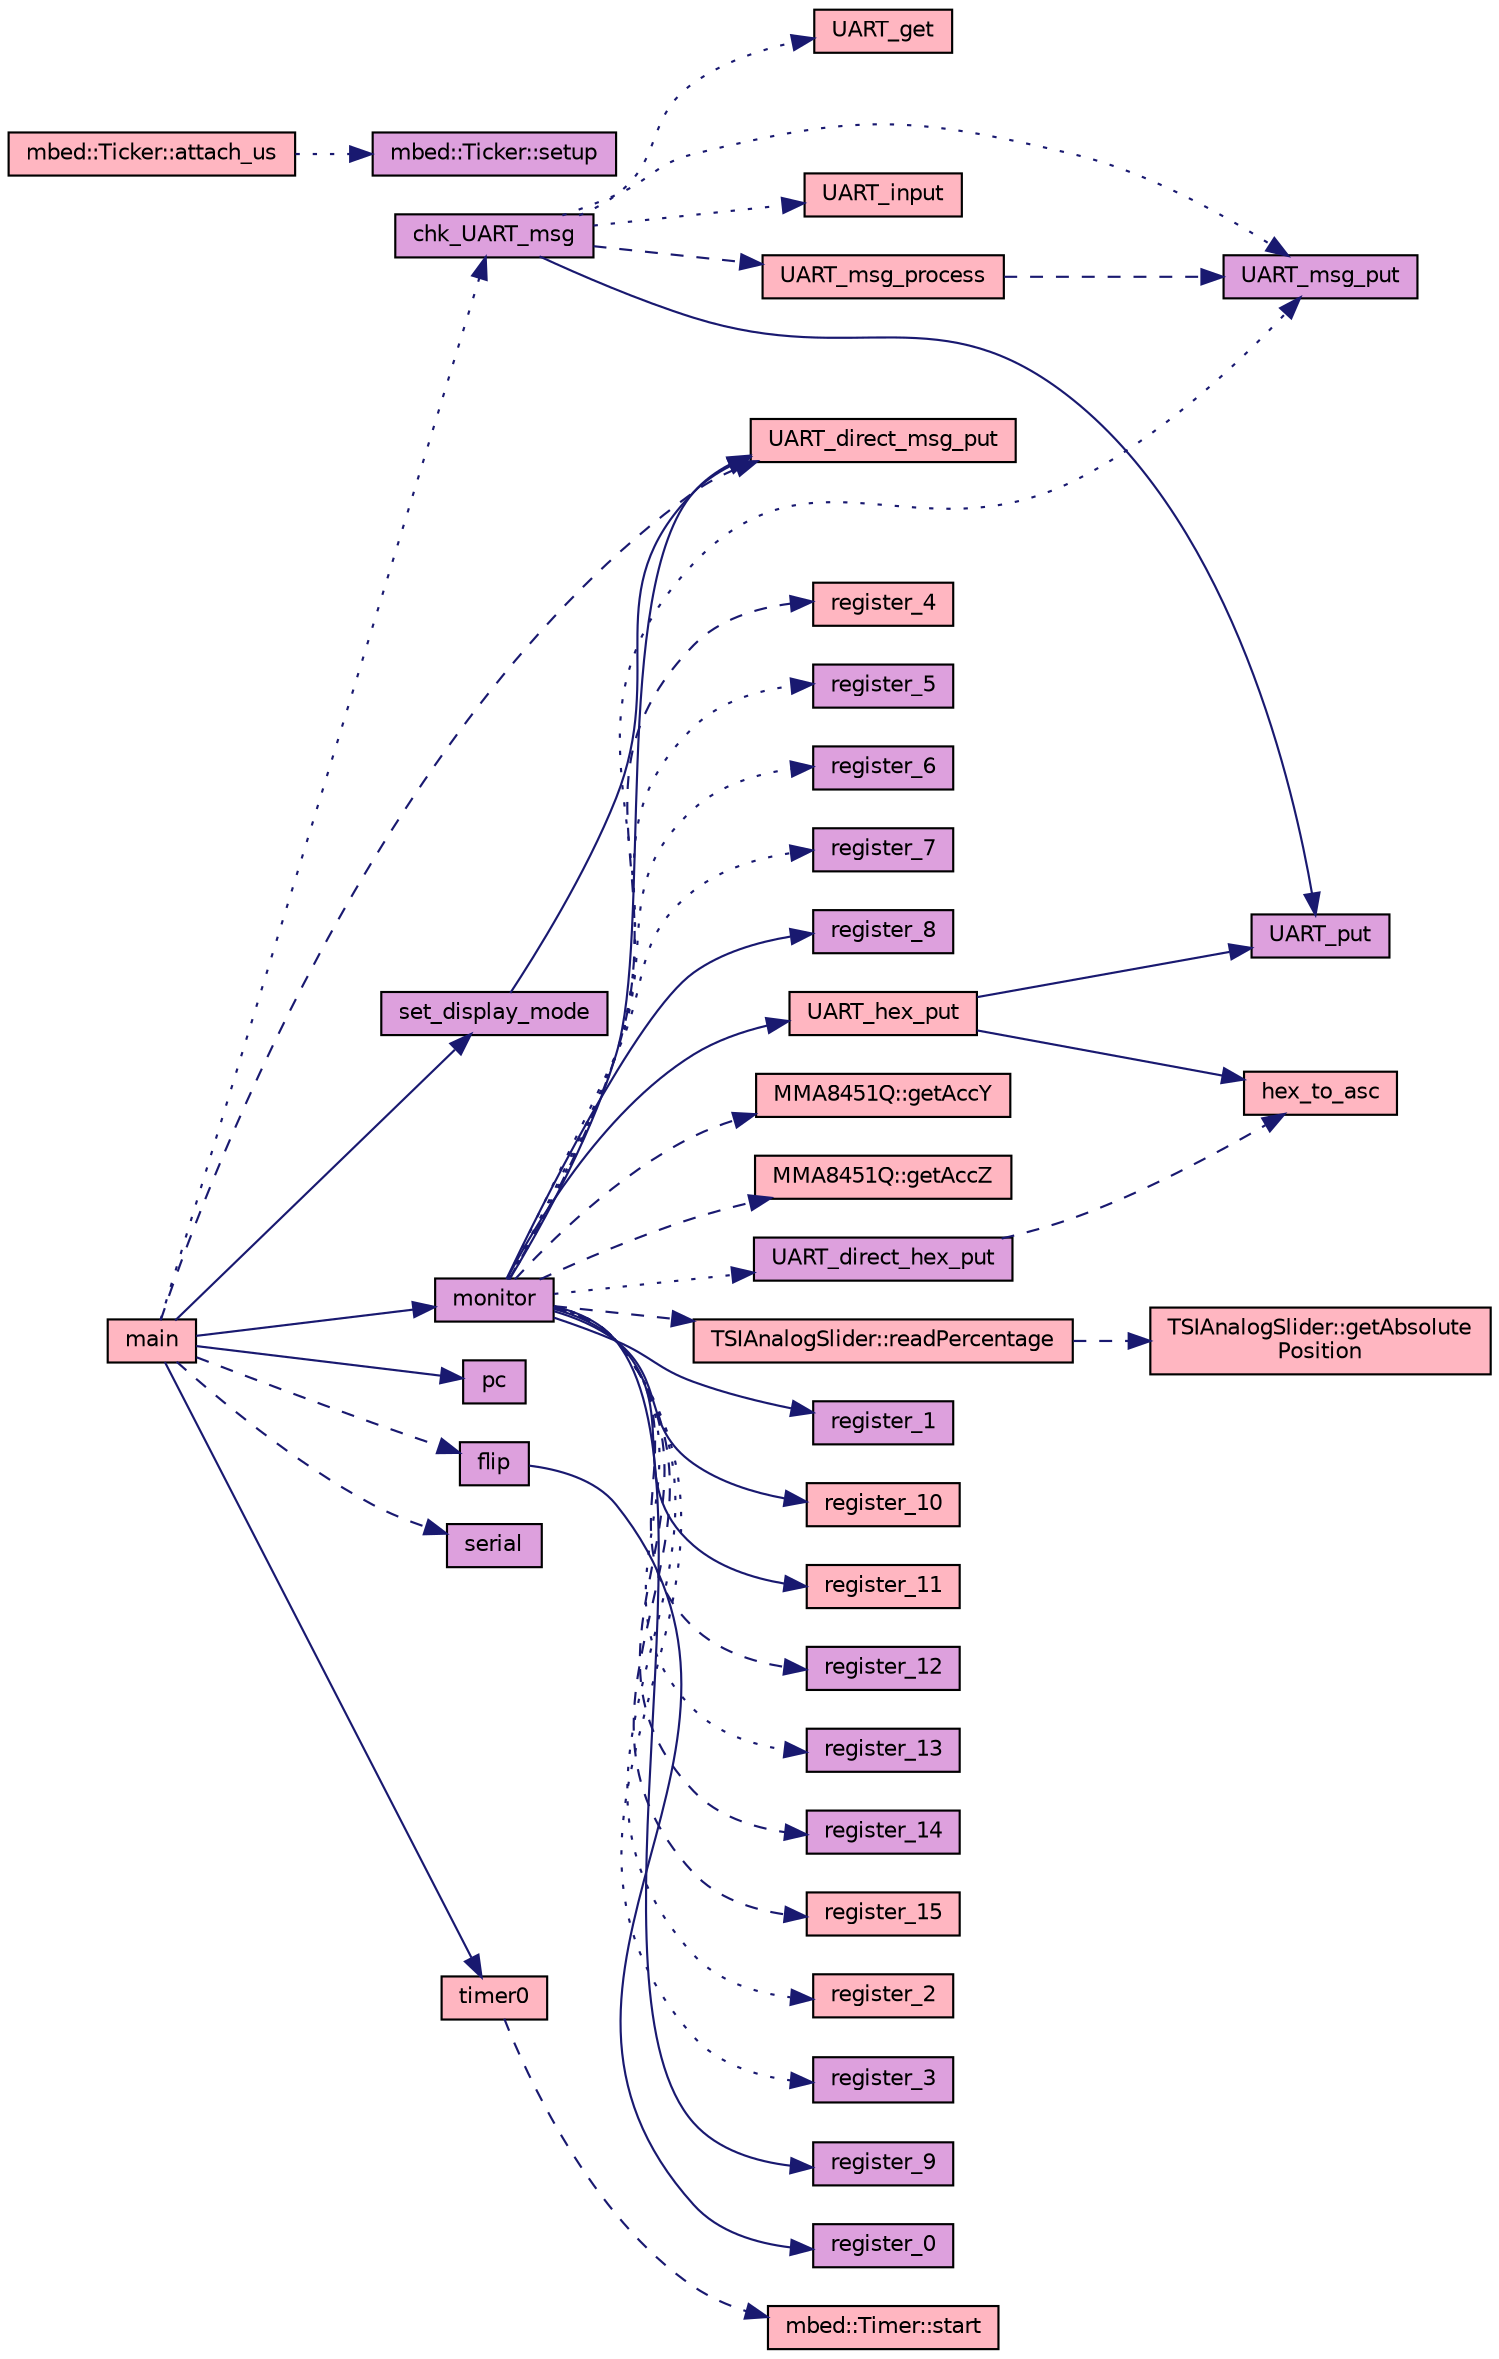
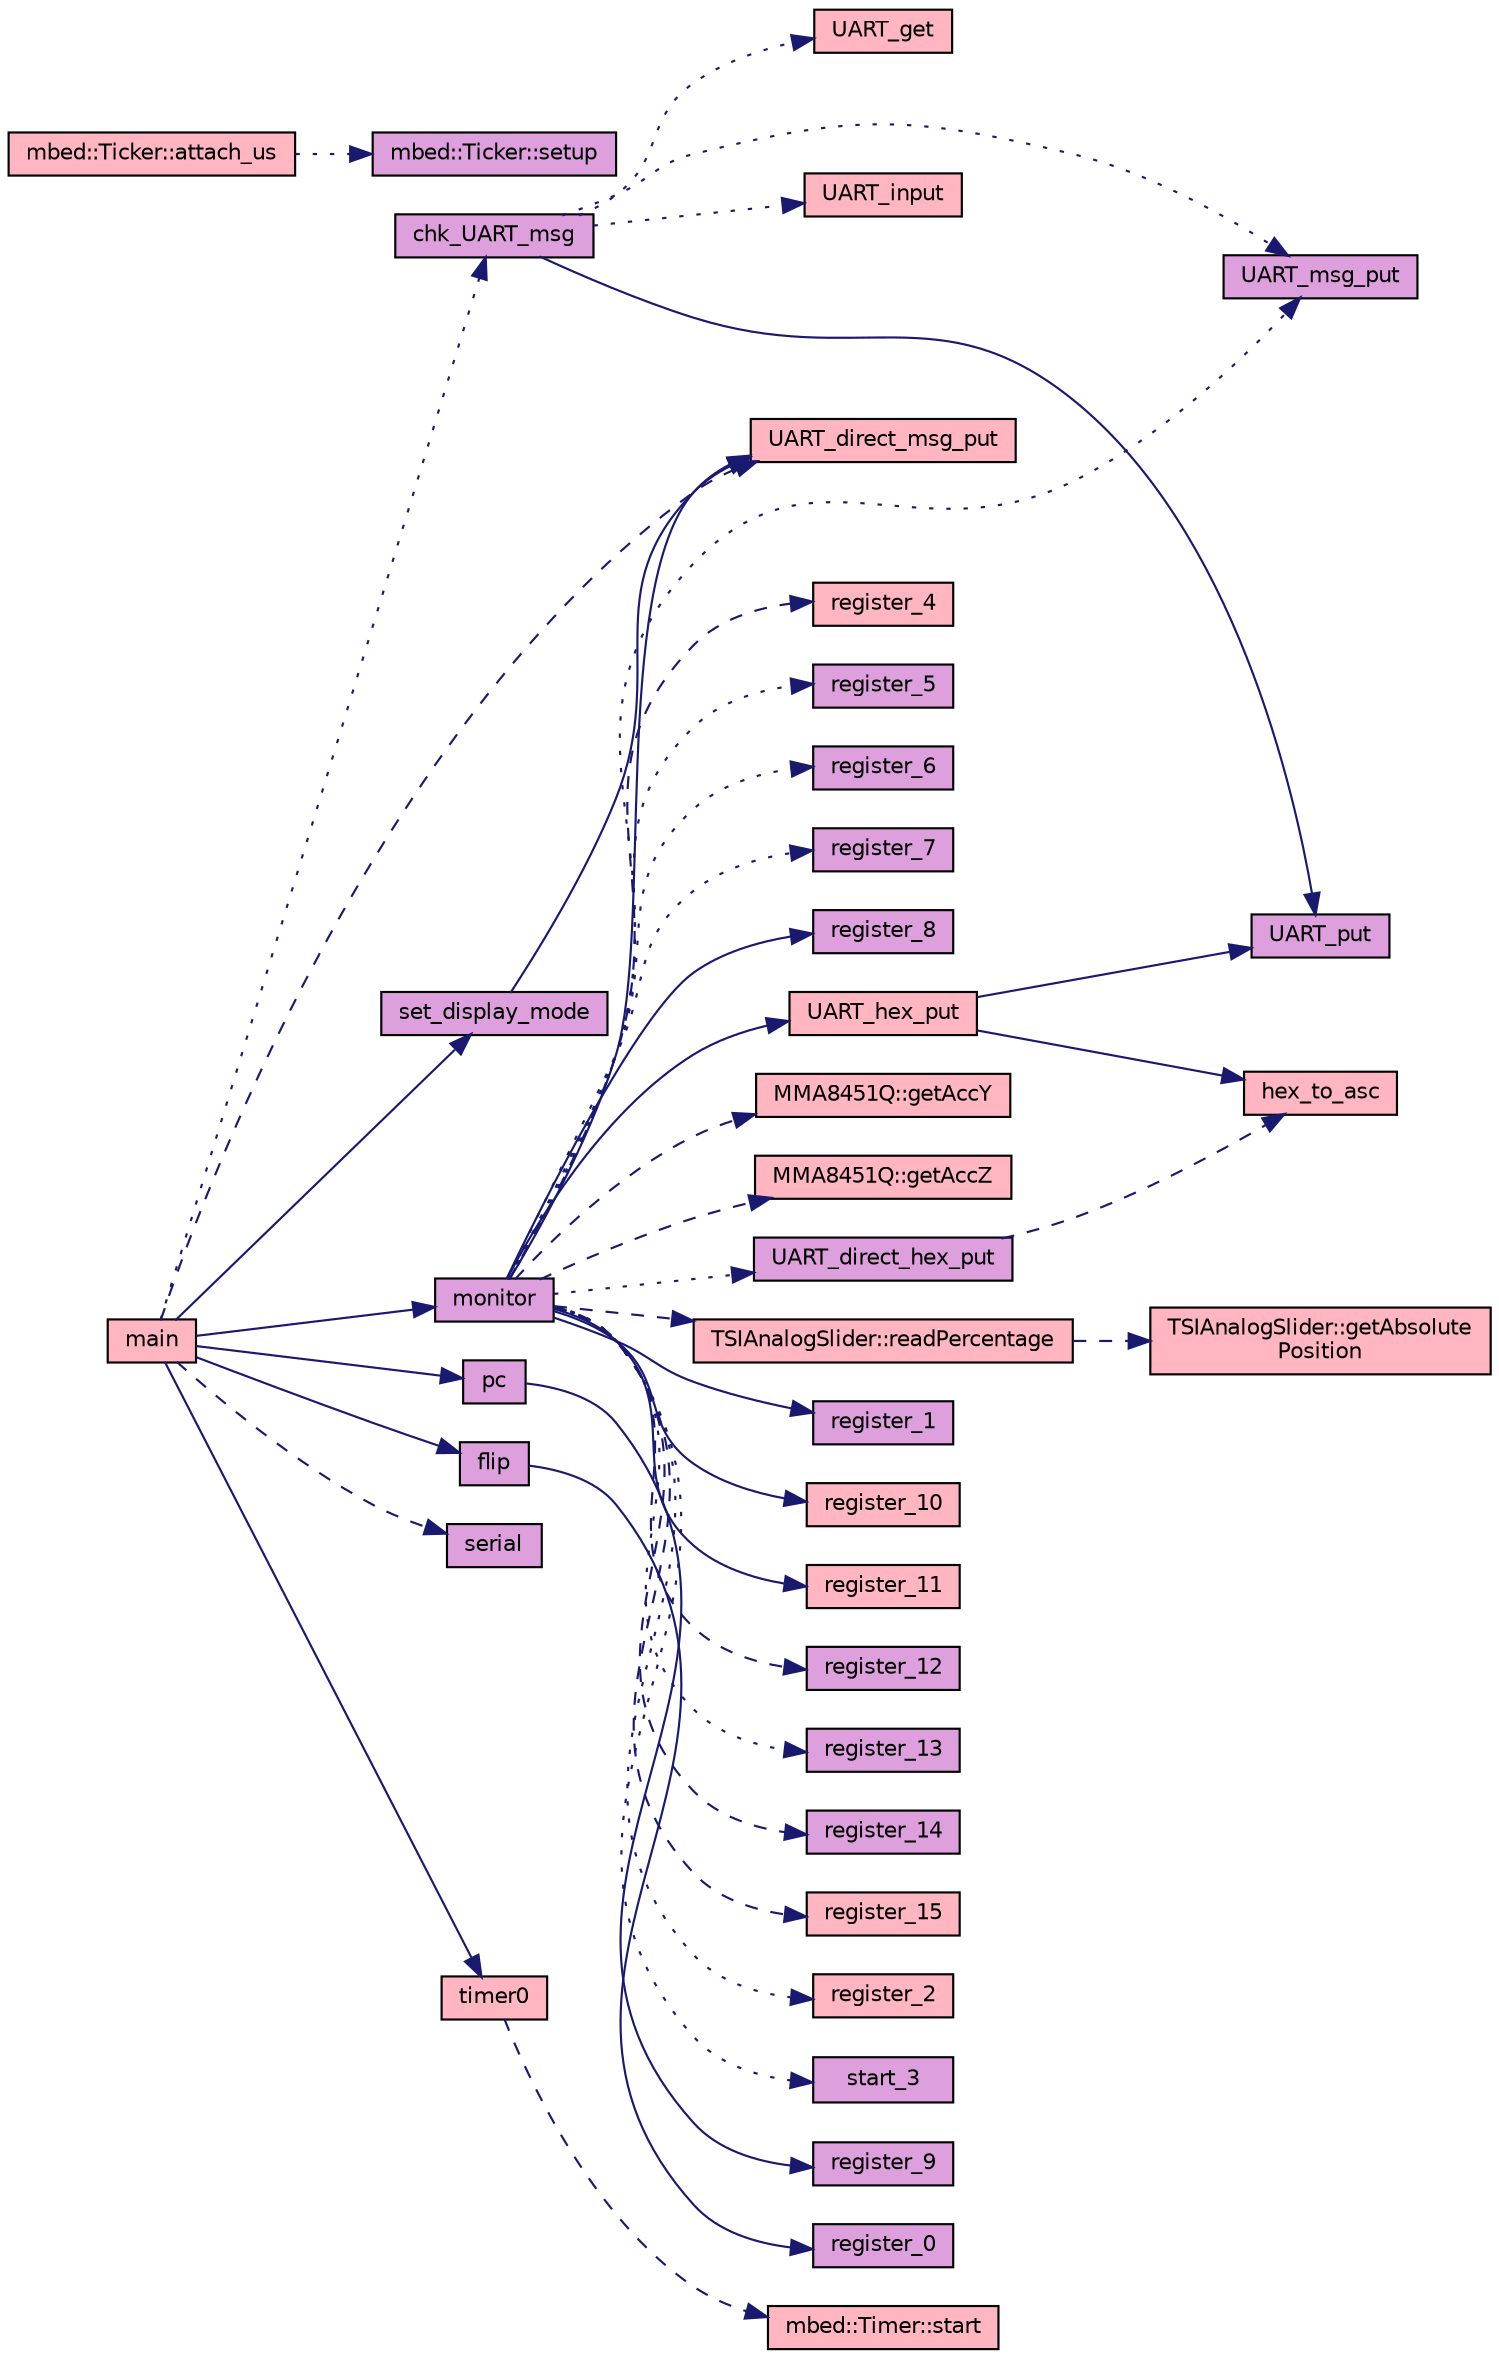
  digraph {
    rankdir=LR
    node [color=black fillcolor=plum fontname=Helvetica fontsize=10 shape=record style=filled]
    edge [color=midnightblue fontname=Helvetica fontsize=10 labelfontname=Helvetica labelfontsize=10 style=solid]
    n1 [fillcolor=lightpink fontcolor=black height=0.2 label=main width=0.4]
    n2 [height=0.2 label=chk_UART_msg width=0.4]
    n3 [height=0.2 label=flip width=0.4]
    n4 [height=0.2 label=monitor width=0.4]
    n5 [fillcolor=lightpink height=0.2 label=UART_direct_msg_put width=0.4]
    n6 [height=0.2 label=pc width=0.4]
    n7 [height=0.2 label=serial width=0.4]
    n8 [height=0.2 label=set_display_mode width=0.4]
    n9 [fillcolor=lightpink height=0.2 label=timer0 width=0.4]
    n10 [fillcolor=lightpink height=0.2 label=UART_get width=0.4]
    n11 [fillcolor=lightpink height=0.2 label=UART_input width=0.4]
-   n12 [fillcolor=lightpink height=0.2 label=UART_msg_process width=0.4]
    n13 [height=0.2 label=UART_msg_put width=0.4]
    n14 [height=0.2 label=UART_put width=0.4]
    n15 [height=0.2 label=register_0 width=0.4]
    n16 [fillcolor=lightpink height=0.2 label="MMA8451Q::getAccY" width=0.4]
    n17 [fillcolor=lightpink height=0.2 label="MMA8451Q::getAccZ" width=0.4]
    n18 [fillcolor=lightpink height=0.2 label="TSIAnalogSlider::readPercentage" width=0.4]
    n19 [height=0.2 label=register_1 width=0.4]
    n20 [fillcolor=lightpink height=0.2 label=register_10 width=0.4]
    n21 [fillcolor=lightpink height=0.2 label=register_11 width=0.4]
    n22 [height=0.2 label=register_12 width=0.4]
    n23 [height=0.2 label=register_13 width=0.4]
    n24 [height=0.2 label=register_14 width=0.4]
    n25 [fillcolor=lightpink height=0.2 label=register_15 width=0.4]
    n26 [fillcolor=lightpink height=0.2 label=register_2 width=0.4]
-   n27 [height=0.2 label=register_3 width=0.4]
+   n27 [height=0.2 label=start_3 width=0.4]
    n28 [fillcolor=lightpink height=0.2 label=register_4 width=0.4]
    n29 [height=0.2 label=register_5 width=0.4]
    n30 [height=0.2 label=register_6 width=0.4]
    n31 [height=0.2 label=register_7 width=0.4]
    n32 [height=0.2 label=register_8 width=0.4]
    n33 [height=0.2 label=register_9 width=0.4]
    n34 [height=0.2 label=UART_direct_hex_put width=0.4]
    n35 [fillcolor=lightpink height=0.2 label=UART_hex_put width=0.4]
    n36 [fillcolor=lightpink height=0.2 label="mbed::Timer::start" width=0.4]
    n37 [fillcolor=lightpink height=0.2 label="mbed::Ticker::attach_us" width=0.4]
    n38 [height=0.2 label="mbed::Ticker::setup" width=0.4]
    n39 [fillcolor=lightpink height=0.2 label="TSIAnalogSlider::getAbsolute\lPosition" width=0.4]
    n40 [fillcolor=lightpink height=0.2 label=hex_to_asc width=0.4]
    n1 -> n2 [style=dotted]
-   n1 -> n3 [style=dashed]
+   n1 -> n3
    n1 -> n4
    n1 -> n5 [style=dashed]
    n1 -> n6
    n1 -> n7 [style=dashed]
    n1 -> n8
    n1 -> n9
    n2 -> n10 [style=dotted]
    n2 -> n11 [style=dotted]
-   n2 -> n12 [style=dashed]
    n2 -> n13 [style=dotted]
    n2 -> n14
    n3 -> n15
    n4 -> n5
    n4 -> n13 [style=dotted]
    n4 -> n16 [style=dashed]
    n4 -> n17 [style=dashed]
    n4 -> n18 [style=dashed]
    n4 -> n19
    n4 -> n20
    n4 -> n21
    n4 -> n22 [style=dashed]
    n4 -> n23 [style=dotted]
    n4 -> n24 [style=dashed]
    n4 -> n25 [style=dashed]
    n4 -> n26 [style=dotted]
    n4 -> n27 [style=dotted]
    n4 -> n28 [style=dashed]
    n4 -> n29 [style=dotted]
    n4 -> n30 [style=dotted]
    n4 -> n31 [style=dotted]
    n4 -> n32
-   n4 -> n33
+   n6 -> n33
    n4 -> n34 [style=dotted]
    n4 -> n35
    n8 -> n5
    n9 -> n36 [style=dashed]
-   n12 -> n13 [style=dashed]
    n18 -> n39 [style=dashed]
    n34 -> n40 [style=dashed]
    n35 -> n14
    n35 -> n40
    n37 -> n38 [style=dotted]
  }
